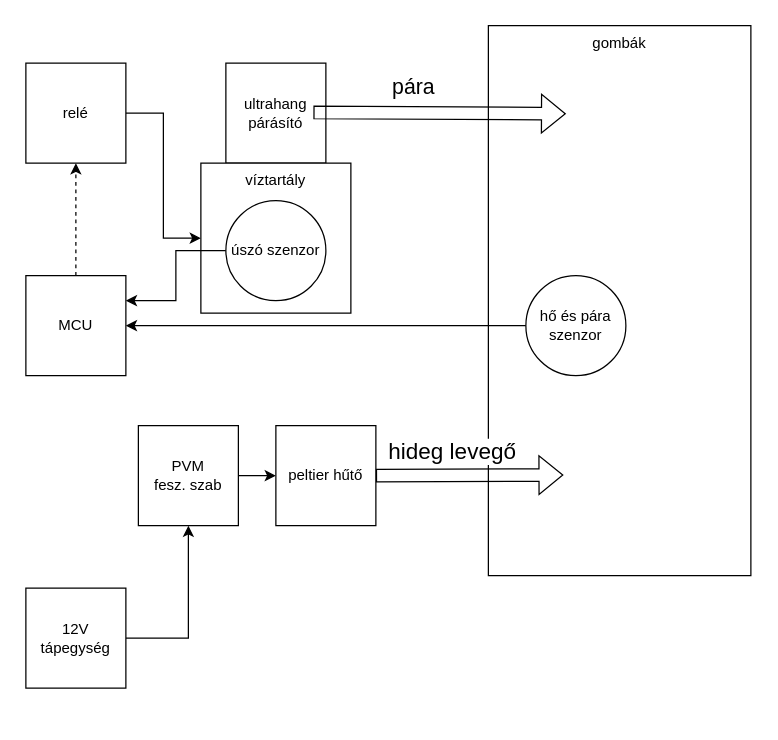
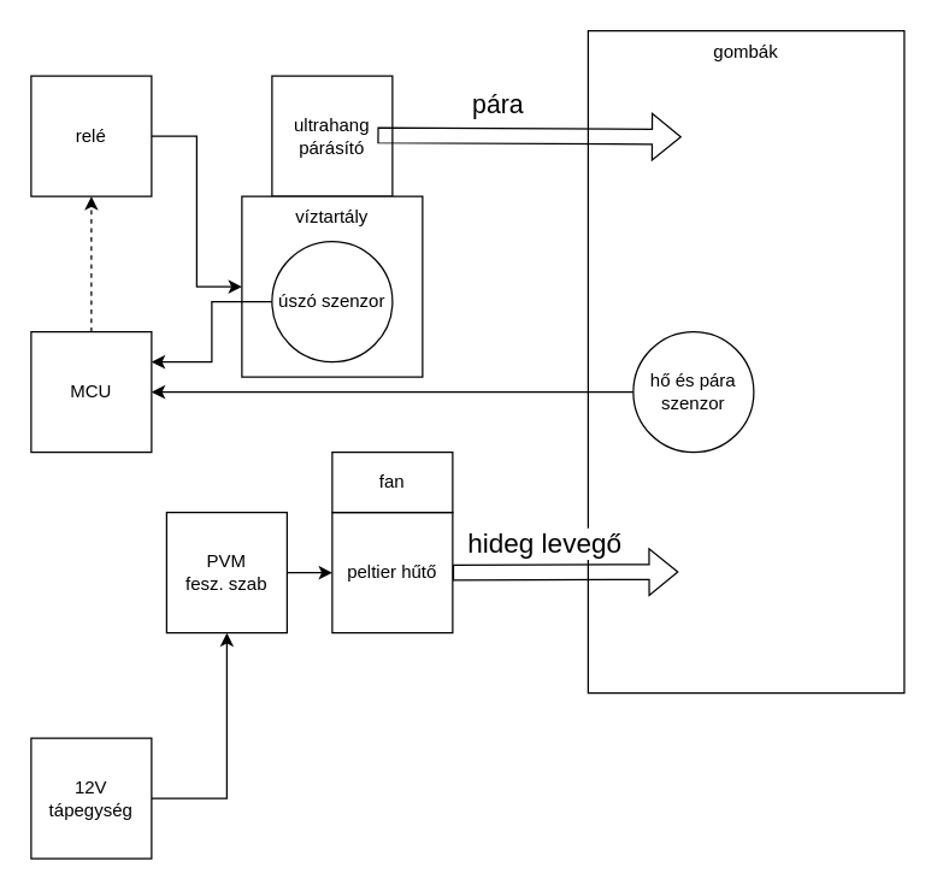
  <mxCell id="0" />
  <mxCell id="1" parent="0" />
  <mxCell id="2" style="edgeStyle=orthogonalEdgeStyle;rounded=0;orthogonalLoop=1;jettySize=auto;html=1;" edge="1" parent="1" source="3" target="15"><mxGeometry relative="1" as="geometry" /></mxCell>
- <mxCell id="3" value="&lt;div&gt;12V tápegység&lt;/div&gt;" style="whiteSpace=wrap;html=1;aspect=fixed;" vertex="1" parent="1"><mxGeometry x="20" y="470" width="80" height="80" as="geometry" /></mxCell>
+ <mxCell id="3" value="&lt;div&gt;12V tápegység&lt;/div&gt;" style="whiteSpace=wrap;html=1;aspect=fixed;" vertex="1" parent="1"><mxGeometry x="20" y="490" width="80" height="80" as="geometry" /></mxCell>
  <mxCell id="4" style="edgeStyle=orthogonalEdgeStyle;rounded=0;orthogonalLoop=1;jettySize=auto;html=1;entryX=0.5;entryY=1;entryDx=0;entryDy=0;dashed=1;" edge="1" parent="1" source="5" target="11"><mxGeometry relative="1" as="geometry" /></mxCell>
  <mxCell id="5" value="MCU" style="whiteSpace=wrap;html=1;aspect=fixed;" vertex="1" parent="1"><mxGeometry x="20" y="220" width="80" height="80" as="geometry" /></mxCell>
  <mxCell id="6" value="gombák" style="rounded=0;whiteSpace=wrap;html=1;verticalAlign=top;" vertex="1" parent="1"><mxGeometry x="390" y="20" width="210" height="440" as="geometry" /></mxCell>
  <mxCell id="7" style="edgeStyle=orthogonalEdgeStyle;rounded=0;orthogonalLoop=1;jettySize=auto;html=1;entryX=1;entryY=0.5;entryDx=0;entryDy=0;" edge="1" parent="1" source="8" target="5"><mxGeometry relative="1" as="geometry" /></mxCell>
  <mxCell id="8" value="hő és pára szenzor" style="ellipse;whiteSpace=wrap;html=1;aspect=fixed;" vertex="1" parent="1"><mxGeometry x="420" y="220" width="80" height="80" as="geometry" /></mxCell>
  <mxCell id="9" value="ultrahang párásító" style="whiteSpace=wrap;html=1;aspect=fixed;" vertex="1" parent="1"><mxGeometry x="180" y="50" width="80" height="80" as="geometry" /></mxCell>
  <mxCell id="10" style="edgeStyle=orthogonalEdgeStyle;rounded=0;orthogonalLoop=1;jettySize=auto;html=1;" edge="1" parent="1" source="11" target="20"><mxGeometry relative="1" as="geometry" /></mxCell>
  <mxCell id="11" value="relé" style="whiteSpace=wrap;html=1;aspect=fixed;" vertex="1" parent="1"><mxGeometry x="20" y="50" width="80" height="80" as="geometry" /></mxCell>
  <mxCell id="12" value="" style="shape=flexArrow;endArrow=classic;html=1;rounded=0;exitX=0.975;exitY=0.613;exitDx=0;exitDy=0;exitPerimeter=0;verticalAlign=middle;fontSize=17;" edge="1" parent="1"><mxGeometry width="50" height="50" relative="1" as="geometry"><mxPoint x="250" y="89.5" as="sourcePoint" /><mxPoint x="452" y="90.46" as="targetPoint" /></mxGeometry></mxCell>
  <mxCell id="13" value="&lt;div&gt;pára&lt;/div&gt;" style="edgeLabel;html=1;align=center;verticalAlign=middle;resizable=0;points=[];fontSize=17;" vertex="1" connectable="0" parent="12"><mxGeometry x="-0.307" y="-3" relative="1" as="geometry"><mxPoint x="10" y="-23" as="offset" /></mxGeometry></mxCell>
  <mxCell id="14" style="edgeStyle=orthogonalEdgeStyle;rounded=0;orthogonalLoop=1;jettySize=auto;html=1;entryX=0;entryY=0.5;entryDx=0;entryDy=0;" edge="1" parent="1" source="15" target="16"><mxGeometry relative="1" as="geometry" /></mxCell>
  <mxCell id="15" value="&lt;div&gt;PVM&lt;/div&gt;&lt;div&gt;fesz. szab&lt;/div&gt;" style="whiteSpace=wrap;html=1;aspect=fixed;" vertex="1" parent="1"><mxGeometry x="110" y="340" width="80" height="80" as="geometry" /></mxCell>
  <mxCell id="16" value="&lt;div&gt;peltier hűtő&lt;/div&gt;" style="whiteSpace=wrap;html=1;aspect=fixed;" vertex="1" parent="1"><mxGeometry x="220" y="340" width="80" height="80" as="geometry" /></mxCell>
  <mxCell id="17" value="" style="shape=flexArrow;endArrow=classic;html=1;rounded=0;exitX=1;exitY=0.5;exitDx=0;exitDy=0;" edge="1" parent="1" source="16"><mxGeometry width="50" height="50" relative="1" as="geometry"><mxPoint x="330" y="379.5" as="sourcePoint" /><mxPoint x="450" y="380" as="targetPoint" /><Array as="points"><mxPoint x="450" y="379.5" /></Array></mxGeometry></mxCell>
  <mxCell id="18" value="hideg levegő" style="edgeLabel;html=1;align=center;verticalAlign=middle;resizable=0;points=[];fontSize=18;" vertex="1" connectable="0" parent="17"><mxGeometry x="-0.303" y="-1" relative="1" as="geometry"><mxPoint x="8" y="-20" as="offset" /></mxGeometry></mxCell>
+ <mxCell id="19" value="fan" style="rounded=0;whiteSpace=wrap;html=1;" vertex="1" parent="1"><mxGeometry x="220" y="300" width="80" height="40" as="geometry" /></mxCell>
  <mxCell id="20" value="víztartály" style="rounded=0;whiteSpace=wrap;html=1;verticalAlign=top;" vertex="1" parent="1"><mxGeometry x="160" y="130" width="120" height="120" as="geometry" /></mxCell>
  <mxCell id="21" style="edgeStyle=orthogonalEdgeStyle;rounded=0;orthogonalLoop=1;jettySize=auto;html=1;entryX=1;entryY=0.25;entryDx=0;entryDy=0;" edge="1" parent="1" source="22" target="5"><mxGeometry relative="1" as="geometry" /></mxCell>
  <mxCell id="22" value="&lt;div&gt;úszó szenzor&lt;/div&gt;" style="ellipse;whiteSpace=wrap;html=1;aspect=fixed;" vertex="1" parent="1"><mxGeometry x="180" y="160" width="80" height="80" as="geometry" /></mxCell>
